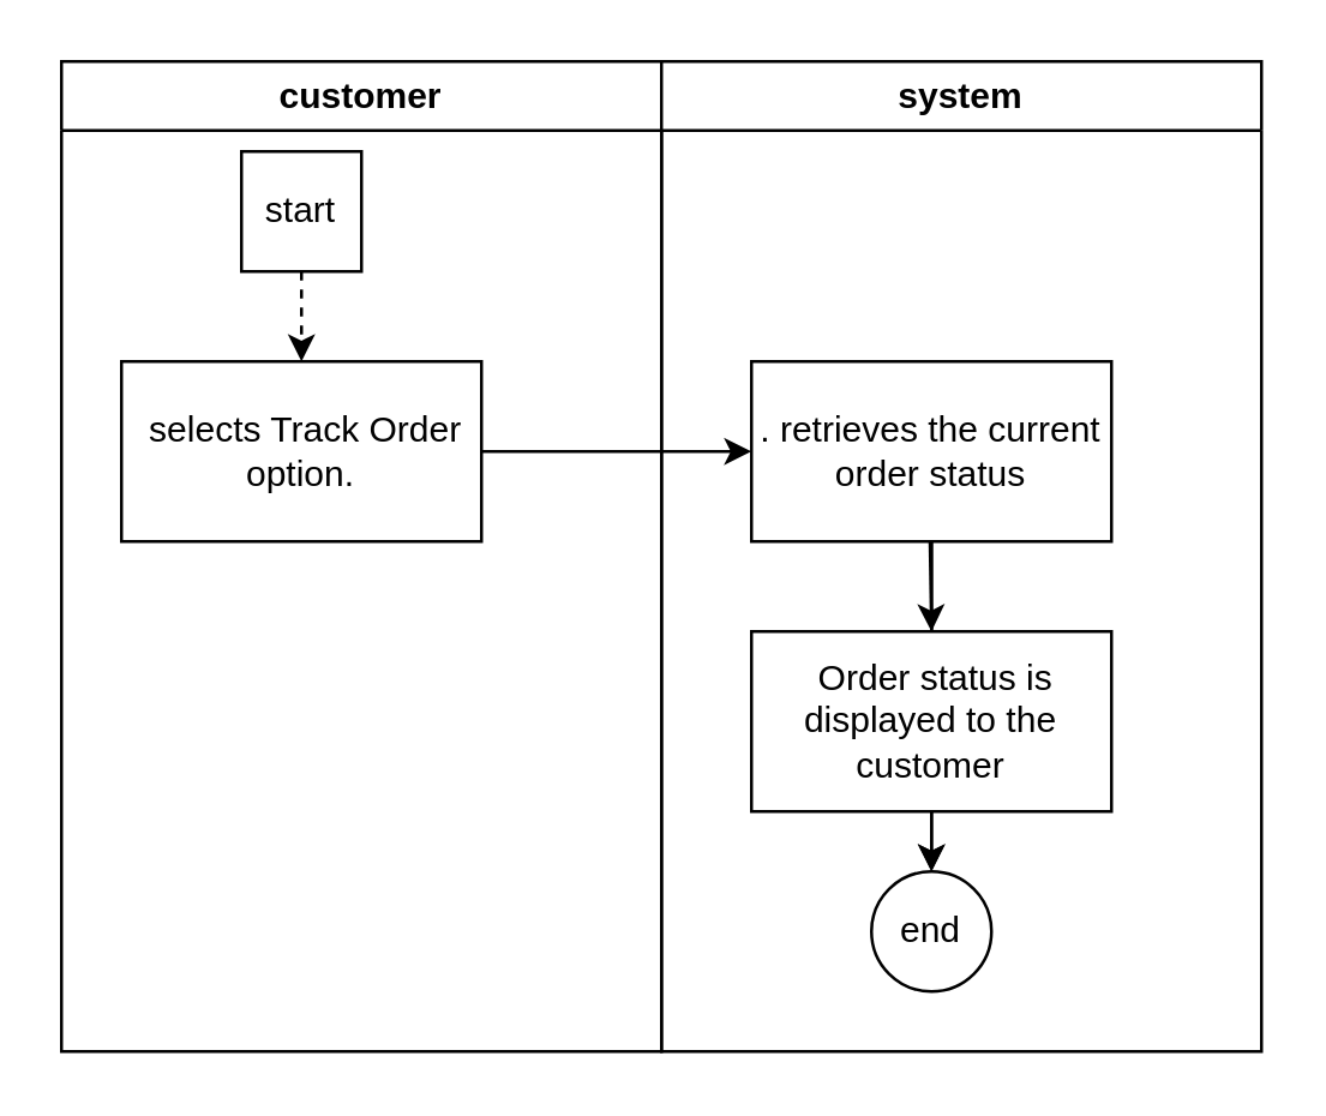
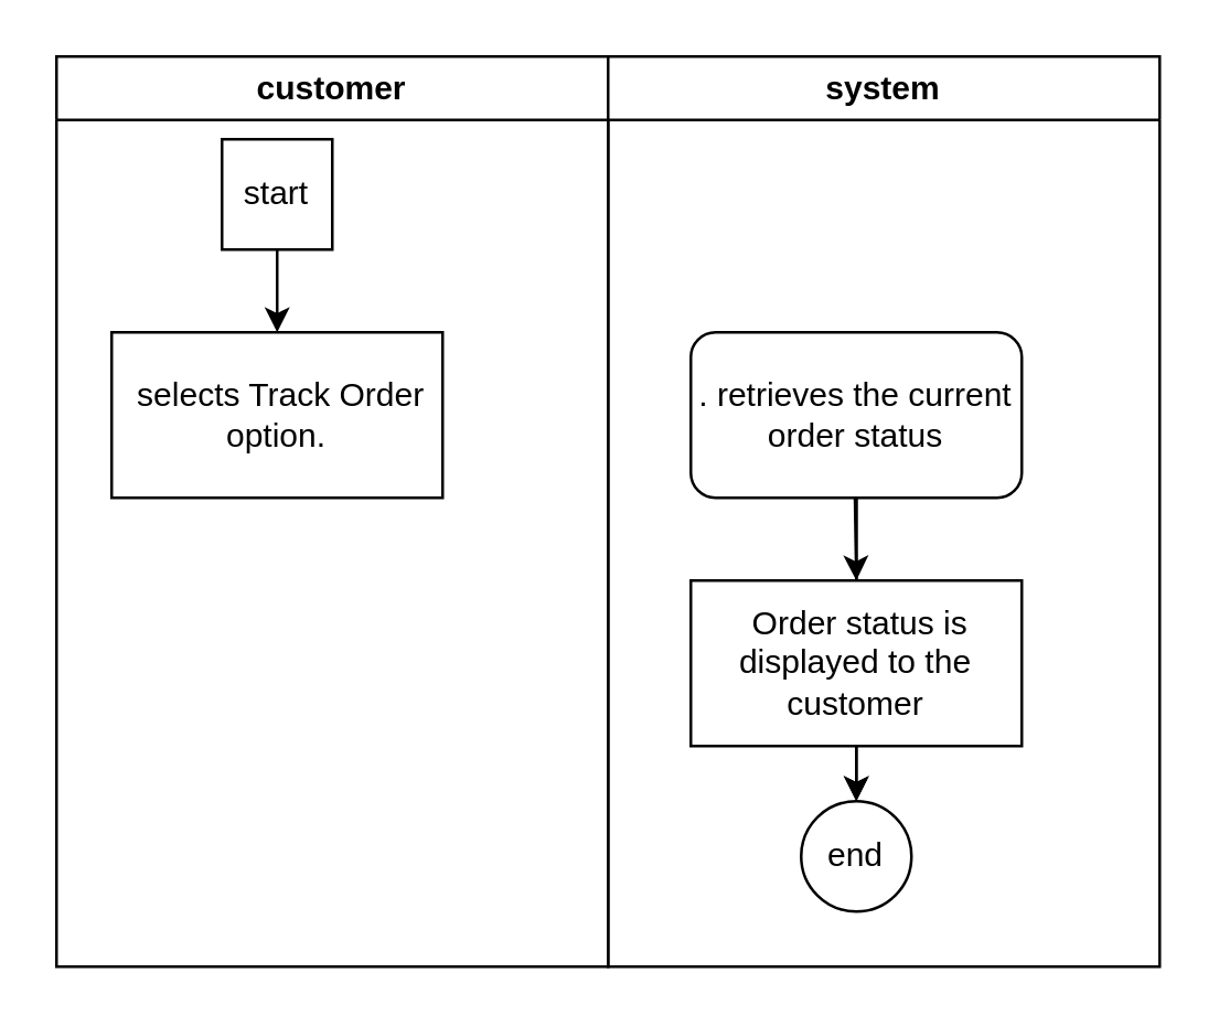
  <mxCell id="0" />
  <mxCell id="1" parent="0" />
  <mxCell id="2" value="customer" style="swimlane;whiteSpace=wrap;html=1;" vertex="1" parent="1"><mxGeometry x="20" y="20" width="200" height="330" as="geometry" /></mxCell>
  <mxCell id="3" value="start" style="whiteSpace=wrap;html=1;aspect=fixed;rounded=0;" vertex="1" parent="2"><mxGeometry x="60" y="30" width="40" height="40" as="geometry" /></mxCell>
  <mxCell id="4" value="&amp;nbsp;selects Track Order&lt;br&gt;option." style="rounded=0;whiteSpace=wrap;html=1;" vertex="1" parent="2"><mxGeometry x="20" y="100" width="120" height="60" as="geometry" /></mxCell>
- <mxCell id="5" value="" style="endArrow=classic;html=1;rounded=0;exitX=0.5;exitY=1;exitDx=0;exitDy=0;dashed=1;" edge="1" parent="2" source="3" target="4"><mxGeometry width="50" height="50" relative="1" as="geometry"><mxPoint x="140" y="200" as="sourcePoint" /><mxPoint x="190" y="150" as="targetPoint" /></mxGeometry></mxCell>
+ <mxCell id="5" value="" style="endArrow=classic;html=1;rounded=0;exitX=0.5;exitY=1;exitDx=0;exitDy=0;" edge="1" parent="2" source="3" target="4"><mxGeometry width="50" height="50" relative="1" as="geometry"><mxPoint x="140" y="200" as="sourcePoint" /><mxPoint x="190" y="150" as="targetPoint" /></mxGeometry></mxCell>
  <mxCell id="6" value="system" style="swimlane;whiteSpace=wrap;html=1;" vertex="1" parent="1"><mxGeometry x="220" y="20" width="200" height="330" as="geometry" /></mxCell>
  <mxCell id="7" value="" style="edgeStyle=orthogonalEdgeStyle;rounded=0;orthogonalLoop=1;jettySize=auto;html=1;" edge="1" parent="6" source="9" target="11"><mxGeometry relative="1" as="geometry" /></mxCell>
  <mxCell id="8" value="" style="edgeStyle=orthogonalEdgeStyle;rounded=0;orthogonalLoop=1;jettySize=auto;html=1;" edge="1" parent="6" source="9" target="11"><mxGeometry relative="1" as="geometry" /></mxCell>
- <mxCell id="9" value="&lt;br&gt;. retrieves the current order status&lt;div&gt;&lt;br/&gt;&lt;/div&gt;" style="rounded=0;whiteSpace=wrap;html=1;" vertex="1" parent="6"><mxGeometry x="30" y="100" width="120" height="60" as="geometry" /></mxCell>
+ <mxCell id="9" value="&lt;br&gt;. retrieves the current order status&lt;div&gt;&lt;br/&gt;&lt;/div&gt;" style="whiteSpace=wrap;html=1;rounded=1;" vertex="1" parent="6"><mxGeometry x="30" y="100" width="120" height="60" as="geometry" /></mxCell>
  <mxCell id="10" value="&amp;nbsp;Order status is displayed to the customer" style="rounded=0;whiteSpace=wrap;html=1;" vertex="1" parent="6"><mxGeometry x="30" y="190" width="120" height="60" as="geometry" /></mxCell>
  <mxCell id="11" value="end" style="ellipse;whiteSpace=wrap;html=1;aspect=fixed;" vertex="1" parent="6"><mxGeometry x="70" y="270" width="40" height="40" as="geometry" /></mxCell>
  <mxCell id="12" value="" style="endArrow=classic;html=1;rounded=0;exitX=1;exitY=0.5;exitDx=0;exitDy=0;" edge="1" parent="6"><mxGeometry width="50" height="50" relative="1" as="geometry"><mxPoint x="89.5" y="160" as="sourcePoint" /><mxPoint x="90" y="190" as="targetPoint" /></mxGeometry></mxCell>
- <mxCell id="13" value="" style="endArrow=classic;html=1;rounded=0;exitX=1;exitY=0.5;exitDx=0;exitDy=0;entryX=0;entryY=0.5;entryDx=0;entryDy=0;" edge="1" parent="1" source="4" target="9"><mxGeometry width="50" height="50" relative="1" as="geometry"><mxPoint x="160" y="220" as="sourcePoint" /><mxPoint x="210" y="170" as="targetPoint" /></mxGeometry></mxCell>
